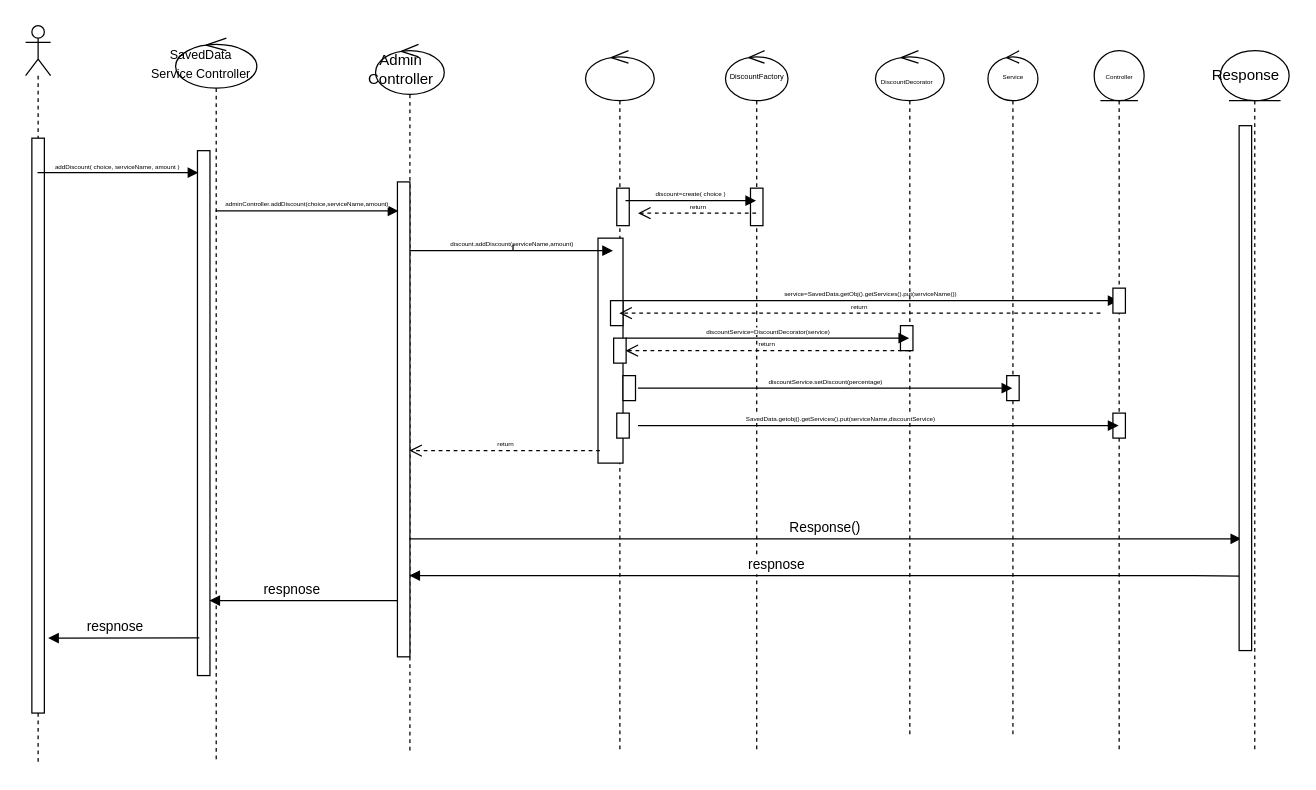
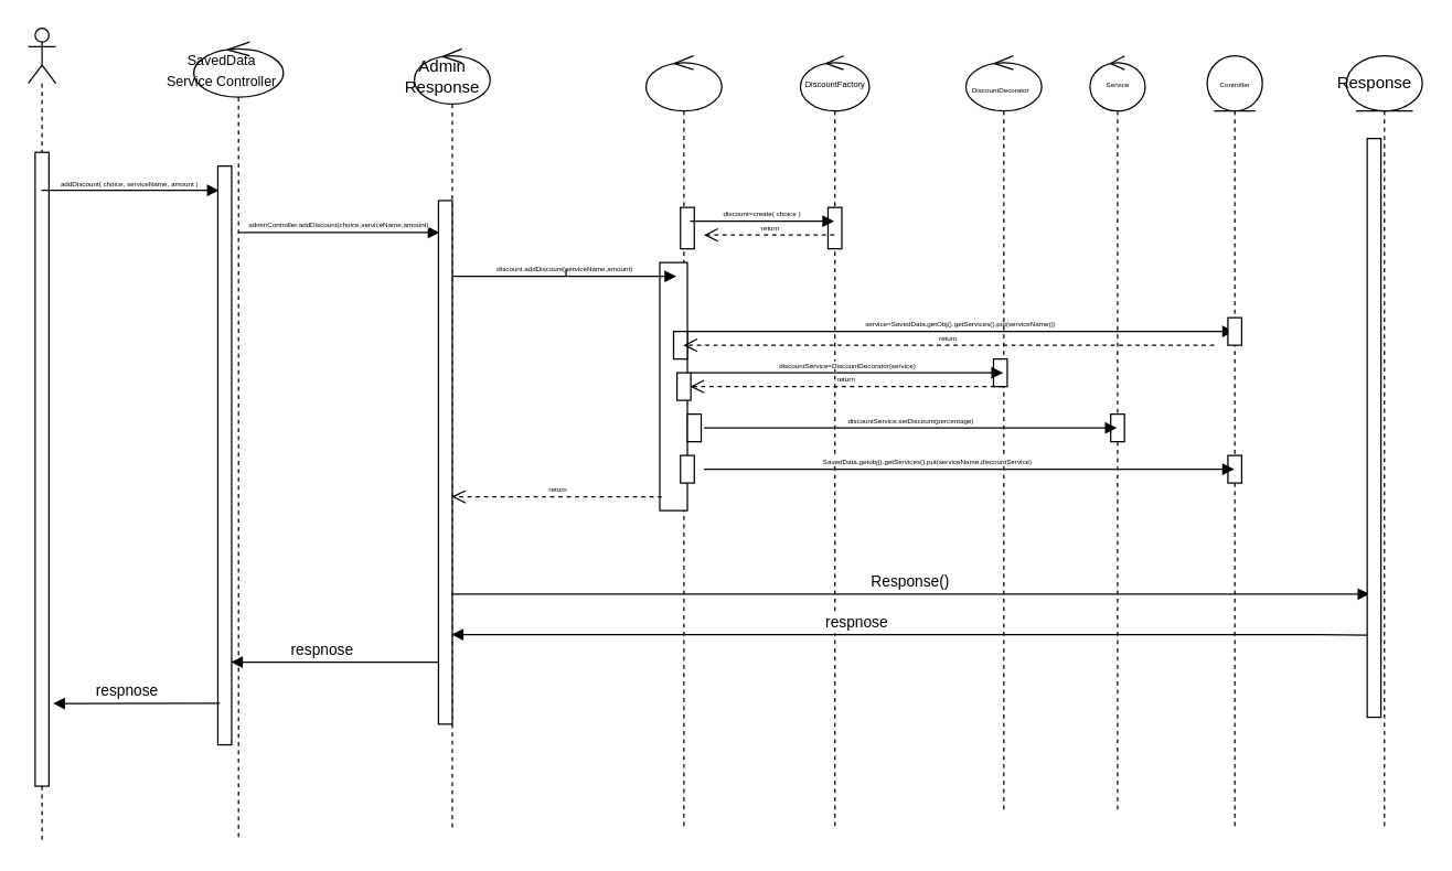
  <mxCell id="0" />
  <mxCell id="1" parent="0" />
  <mxCell id="2" value="" style="shape=umlLifeline;participant=umlActor;perimeter=lifelinePerimeter;whiteSpace=wrap;html=1;container=1;collapsible=0;recursiveResize=0;verticalAlign=top;spacingTop=36;outlineConnect=0;" parent="1" vertex="1"><mxGeometry x="20" y="20" width="20" height="590" as="geometry" /></mxCell>
  <mxCell id="3" value="" style="html=1;points=[];perimeter=orthogonalPerimeter;fontSize=5;" parent="2" vertex="1"><mxGeometry x="5" y="90" width="10" height="460" as="geometry" /></mxCell>
  <mxCell id="4" value="" style="shape=umlLifeline;participant=umlControl;perimeter=lifelinePerimeter;whiteSpace=wrap;html=1;container=1;collapsible=0;recursiveResize=0;verticalAlign=top;spacingTop=36;outlineConnect=0;" parent="1" vertex="1"><mxGeometry x="300" y="35" width="55" height="565" as="geometry" /></mxCell>
- <mxCell id="5" value="Admin&lt;br&gt;Controller" style="text;html=1;align=center;verticalAlign=middle;resizable=0;points=[];autosize=1;strokeColor=none;fillColor=none;" parent="4" vertex="1"><mxGeometry x="-15" y="5" width="70" height="30" as="geometry" /></mxCell>
+ <mxCell id="5" value="Admin&lt;br&gt;Response" style="text;html=1;align=center;verticalAlign=middle;resizable=0;points=[];autosize=1;strokeColor=none;fillColor=none;" parent="4" vertex="1"><mxGeometry x="-15" y="5" width="70" height="30" as="geometry" /></mxCell>
  <mxCell id="6" value="" style="html=1;points=[];perimeter=orthogonalPerimeter;fontSize=5;" parent="4" vertex="1"><mxGeometry x="17.5" y="110" width="10" height="380" as="geometry" /></mxCell>
  <mxCell id="7" value="" style="shape=umlLifeline;participant=umlControl;perimeter=lifelinePerimeter;whiteSpace=wrap;html=1;container=1;collapsible=0;recursiveResize=0;verticalAlign=top;spacingTop=36;outlineConnect=0;" parent="1" vertex="1"><mxGeometry x="468" y="40" width="55" height="560" as="geometry" /></mxCell>
  <mxCell id="8" value="service=SavedData.getObj().getServices().put(serviceName())" style="html=1;verticalAlign=bottom;endArrow=block;rounded=0;fontSize=5;" parent="7" target="15" edge="1"><mxGeometry width="80" relative="1" as="geometry"><mxPoint x="30" y="200" as="sourcePoint" /><mxPoint x="110" y="200" as="targetPoint" /></mxGeometry></mxCell>
  <mxCell id="9" value="" style="html=1;points=[];perimeter=orthogonalPerimeter;fontSize=5;" parent="7" vertex="1"><mxGeometry x="25" y="110" width="10" height="30" as="geometry" /></mxCell>
  <mxCell id="10" value="" style="html=1;points=[];perimeter=orthogonalPerimeter;fontSize=5;" parent="7" vertex="1"><mxGeometry x="10" y="150" width="20" height="180" as="geometry" /></mxCell>
  <mxCell id="11" value="" style="html=1;points=[];perimeter=orthogonalPerimeter;fontSize=5;" parent="7" vertex="1"><mxGeometry x="20" y="200" width="10" height="20" as="geometry" /></mxCell>
  <mxCell id="12" value="" style="html=1;points=[];perimeter=orthogonalPerimeter;fontSize=5;" parent="7" vertex="1"><mxGeometry x="22.5" y="230" width="10" height="20" as="geometry" /></mxCell>
  <mxCell id="13" value="" style="html=1;points=[];perimeter=orthogonalPerimeter;fontSize=5;" parent="7" vertex="1"><mxGeometry x="30" y="260" width="10" height="20" as="geometry" /></mxCell>
  <mxCell id="14" value="" style="html=1;points=[];perimeter=orthogonalPerimeter;fontSize=5;" parent="7" vertex="1"><mxGeometry x="25" y="290" width="10" height="20" as="geometry" /></mxCell>
  <mxCell id="15" value="" style="shape=umlLifeline;participant=umlEntity;perimeter=lifelinePerimeter;whiteSpace=wrap;html=1;container=1;collapsible=0;recursiveResize=0;verticalAlign=top;spacingTop=36;outlineConnect=0;" parent="1" vertex="1"><mxGeometry x="875" y="40" width="40" height="560" as="geometry" /></mxCell>
  <mxCell id="16" value="Controller" style="text;html=1;align=center;verticalAlign=middle;resizable=0;points=[];autosize=1;strokeColor=none;fillColor=none;fontSize=5;" parent="15" vertex="1"><mxGeometry y="15" width="40" height="10" as="geometry" /></mxCell>
  <mxCell id="17" value="" style="html=1;points=[];perimeter=orthogonalPerimeter;fontSize=5;" parent="15" vertex="1"><mxGeometry x="15" y="190" width="10" height="20" as="geometry" /></mxCell>
  <mxCell id="18" value="" style="html=1;points=[];perimeter=orthogonalPerimeter;fontSize=5;" parent="15" vertex="1"><mxGeometry x="15" y="290" width="10" height="20" as="geometry" /></mxCell>
  <mxCell id="19" value="" style="shape=umlLifeline;participant=umlControl;perimeter=lifelinePerimeter;whiteSpace=wrap;html=1;container=1;collapsible=0;recursiveResize=0;verticalAlign=top;spacingTop=36;outlineConnect=0;" parent="1" vertex="1"><mxGeometry x="580" y="40" width="50" height="560" as="geometry" /></mxCell>
  <mxCell id="20" value="&lt;font style=&quot;font-size: 6px;&quot;&gt;DiscountFactory&lt;/font&gt;" style="text;html=1;align=center;verticalAlign=middle;resizable=0;points=[];autosize=1;strokeColor=none;fillColor=none;fontSize=8;" parent="19" vertex="1"><mxGeometry x="-5" y="10" width="60" height="20" as="geometry" /></mxCell>
  <mxCell id="21" value="" style="html=1;points=[];perimeter=orthogonalPerimeter;fontSize=5;" parent="19" vertex="1"><mxGeometry x="20" y="110" width="10" height="30" as="geometry" /></mxCell>
  <mxCell id="22" value="" style="shape=umlLifeline;participant=umlControl;perimeter=lifelinePerimeter;whiteSpace=wrap;html=1;container=1;collapsible=0;recursiveResize=0;verticalAlign=top;spacingTop=36;outlineConnect=0;" parent="1" vertex="1"><mxGeometry x="700" y="40" width="55" height="550" as="geometry" /></mxCell>
  <mxCell id="23" value="&lt;font style=&quot;font-size: 5px;&quot;&gt;DiscountDecorator&lt;/font&gt;" style="text;html=1;align=center;verticalAlign=middle;resizable=0;points=[];autosize=1;strokeColor=none;fillColor=none;fontSize=6;" parent="22" vertex="1"><mxGeometry x="-5" y="20" width="60" height="10" as="geometry" /></mxCell>
  <mxCell id="24" value="return" style="html=1;verticalAlign=bottom;endArrow=open;dashed=1;endSize=8;rounded=0;fontSize=5;" parent="22" target="7" edge="1"><mxGeometry relative="1" as="geometry"><mxPoint x="180" y="210" as="sourcePoint" /><mxPoint x="-170" y="210" as="targetPoint" /></mxGeometry></mxCell>
  <mxCell id="25" value="" style="html=1;points=[];perimeter=orthogonalPerimeter;fontSize=5;" parent="22" vertex="1"><mxGeometry x="20" y="220" width="10" height="20" as="geometry" /></mxCell>
  <mxCell id="26" value="" style="shape=umlLifeline;participant=umlControl;perimeter=lifelinePerimeter;whiteSpace=wrap;html=1;container=1;collapsible=0;recursiveResize=0;verticalAlign=top;spacingTop=36;outlineConnect=0;fontSize=5;" parent="1" vertex="1"><mxGeometry x="790" y="40" width="40" height="550" as="geometry" /></mxCell>
  <mxCell id="27" value="Service" style="text;html=1;align=center;verticalAlign=middle;resizable=0;points=[];autosize=1;strokeColor=none;fillColor=none;fontSize=5;" parent="26" vertex="1"><mxGeometry x="5" y="15" width="30" height="10" as="geometry" /></mxCell>
  <mxCell id="28" value="" style="html=1;points=[];perimeter=orthogonalPerimeter;fontSize=5;" parent="26" vertex="1"><mxGeometry x="15" y="260" width="10" height="20" as="geometry" /></mxCell>
  <mxCell id="29" value="addDiscount( choice, serviceName, amount )&amp;nbsp;" style="html=1;verticalAlign=bottom;endArrow=block;rounded=0;fontSize=5;entryX=0.074;entryY=0.042;entryDx=0;entryDy=0;entryPerimeter=0;" parent="1" source="2" target="41" edge="1"><mxGeometry width="80" relative="1" as="geometry"><mxPoint x="180" y="130" as="sourcePoint" /><mxPoint x="270" y="130" as="targetPoint" /></mxGeometry></mxCell>
  <mxCell id="30" value="adminController.addDiscount(choice,serviceName,amount)" style="html=1;verticalAlign=bottom;endArrow=block;rounded=0;fontSize=5;entryX=0.081;entryY=0.061;entryDx=0;entryDy=0;entryPerimeter=0;" parent="1" source="39" target="6" edge="1"><mxGeometry width="80" relative="1" as="geometry"><mxPoint x="267.5" y="158" as="sourcePoint" /><mxPoint x="300" y="158" as="targetPoint" /></mxGeometry></mxCell>
  <mxCell id="31" value="discount=create( choice )" style="html=1;verticalAlign=bottom;endArrow=block;rounded=0;fontSize=5;" parent="1" target="19" edge="1"><mxGeometry width="80" relative="1" as="geometry"><mxPoint x="500" y="160" as="sourcePoint" /><mxPoint x="580" y="160" as="targetPoint" /></mxGeometry></mxCell>
  <mxCell id="32" value="return" style="html=1;verticalAlign=bottom;endArrow=open;dashed=1;endSize=8;rounded=0;fontSize=5;" parent="1" source="19" edge="1"><mxGeometry relative="1" as="geometry"><mxPoint x="590" y="170" as="sourcePoint" /><mxPoint x="510" y="170" as="targetPoint" /></mxGeometry></mxCell>
  <mxCell id="33" value="discount.addDiscount(serviceName,amount)" style="html=1;verticalAlign=bottom;endArrow=block;rounded=0;fontSize=5;startArrow=none;" parent="1" source="6" edge="1"><mxGeometry width="80" relative="1" as="geometry"><mxPoint x="415" y="200" as="sourcePoint" /><mxPoint x="490" y="200" as="targetPoint" /></mxGeometry></mxCell>
  <mxCell id="34" value="discountService=DiscountDecorator(service)" style="html=1;verticalAlign=bottom;endArrow=block;rounded=0;fontSize=5;" parent="1" target="22" edge="1"><mxGeometry width="80" relative="1" as="geometry"><mxPoint x="500" y="270" as="sourcePoint" /><mxPoint x="580" y="270" as="targetPoint" /></mxGeometry></mxCell>
  <mxCell id="35" value="return" style="html=1;verticalAlign=bottom;endArrow=open;dashed=1;endSize=8;rounded=0;fontSize=5;" parent="1" source="22" edge="1"><mxGeometry relative="1" as="geometry"><mxPoint x="710" y="280" as="sourcePoint" /><mxPoint x="500" y="280" as="targetPoint" /></mxGeometry></mxCell>
  <mxCell id="36" value="discountService.setDiscount(percentage)" style="html=1;verticalAlign=bottom;endArrow=block;rounded=0;fontSize=5;" parent="1" target="26" edge="1"><mxGeometry width="80" relative="1" as="geometry"><mxPoint x="510" y="310" as="sourcePoint" /><mxPoint x="780" y="310" as="targetPoint" /></mxGeometry></mxCell>
  <mxCell id="37" value="SavedData.getobj().getServices().put(serviceName,discountService)" style="html=1;verticalAlign=bottom;endArrow=block;rounded=0;fontSize=5;" parent="1" target="15" edge="1"><mxGeometry x="-0.157" width="80" relative="1" as="geometry"><mxPoint x="510" y="340" as="sourcePoint" /><mxPoint x="850" y="340" as="targetPoint" /><mxPoint as="offset" /></mxGeometry></mxCell>
  <mxCell id="38" value="" style="html=1;verticalAlign=bottom;endArrow=none;rounded=0;fontSize=5;" parent="1" edge="1"><mxGeometry width="80" relative="1" as="geometry"><mxPoint x="410" y="200" as="sourcePoint" /><mxPoint x="410" y="195" as="targetPoint" /></mxGeometry></mxCell>
  <mxCell id="39" value="" style="shape=umlLifeline;participant=umlControl;perimeter=lifelinePerimeter;whiteSpace=wrap;html=1;container=1;collapsible=0;recursiveResize=0;verticalAlign=top;spacingTop=36;outlineConnect=0;" parent="1" vertex="1"><mxGeometry x="140" y="30" width="65" height="580" as="geometry" /></mxCell>
  <mxCell id="40" value="&lt;font style=&quot;font-size: 10px&quot;&gt;SavedData&lt;br&gt;Service Controller&lt;/font&gt;" style="text;html=1;align=center;verticalAlign=middle;resizable=0;points=[];autosize=1;strokeColor=none;fillColor=none;" parent="39" vertex="1"><mxGeometry x="-25" width="90" height="40" as="geometry" /></mxCell>
  <mxCell id="41" value="" style="html=1;points=[];perimeter=orthogonalPerimeter;fontSize=5;" parent="39" vertex="1"><mxGeometry x="17.5" y="90" width="10" height="420" as="geometry" /></mxCell>
  <mxCell id="42" value="Response()" style="verticalAlign=bottom;endArrow=block;shadow=0;strokeWidth=1;entryX=0.167;entryY=0.787;entryDx=0;entryDy=0;entryPerimeter=0;" parent="1" source="4" target="49" edge="1"><mxGeometry relative="1" as="geometry"><mxPoint x="359.17" y="427" as="sourcePoint" /><mxPoint x="1038.67" y="427" as="targetPoint" /><Array as="points" /></mxGeometry></mxCell>
  <mxCell id="43" value="respnose" style="verticalAlign=bottom;endArrow=block;shadow=0;strokeWidth=1;exitX=0.123;exitY=0.858;exitDx=0;exitDy=0;exitPerimeter=0;" parent="1" source="49" target="4" edge="1"><mxGeometry x="0.115" relative="1" as="geometry"><mxPoint x="1034.17" y="460" as="sourcePoint" /><mxPoint x="355.003" y="460" as="targetPoint" /><Array as="points"><mxPoint x="964.67" y="460" /><mxPoint x="844.67" y="460" /></Array><mxPoint as="offset" /></mxGeometry></mxCell>
  <mxCell id="44" value="return" style="html=1;verticalAlign=bottom;endArrow=open;dashed=1;endSize=8;rounded=0;fontSize=5;" parent="1" target="4" edge="1"><mxGeometry relative="1" as="geometry"><mxPoint x="479.5" y="360" as="sourcePoint" /><mxPoint x="385" y="360" as="targetPoint" /></mxGeometry></mxCell>
  <mxCell id="45" value="respnose" style="verticalAlign=bottom;endArrow=block;shadow=0;strokeWidth=1;entryX=0.95;entryY=0.857;entryDx=0;entryDy=0;entryPerimeter=0;" parent="1" source="6" target="41" edge="1"><mxGeometry x="0.115" relative="1" as="geometry"><mxPoint x="295" y="480" as="sourcePoint" /><mxPoint x="193" y="480" as="targetPoint" /><Array as="points" /><mxPoint as="offset" /></mxGeometry></mxCell>
  <mxCell id="46" value="respnose" style="verticalAlign=bottom;endArrow=block;shadow=0;strokeWidth=1;exitX=0.15;exitY=0.928;exitDx=0;exitDy=0;exitPerimeter=0;" parent="1" source="41" edge="1"><mxGeometry x="0.115" relative="1" as="geometry"><mxPoint x="135" y="510" as="sourcePoint" /><mxPoint x="38" y="510" as="targetPoint" /><Array as="points" /><mxPoint as="offset" /></mxGeometry></mxCell>
  <mxCell id="47" value="" style="shape=umlLifeline;participant=umlEntity;perimeter=lifelinePerimeter;whiteSpace=wrap;html=1;container=1;collapsible=0;recursiveResize=0;verticalAlign=top;spacingTop=36;outlineConnect=0;" parent="1" vertex="1"><mxGeometry x="976" y="40" width="55" height="560" as="geometry" /></mxCell>
  <mxCell id="48" value="&lt;span style=&quot;font-size: 12px&quot;&gt;Response&lt;/span&gt;" style="text;html=1;align=center;verticalAlign=middle;resizable=0;points=[];autosize=1;strokeColor=none;fillColor=none;fontSize=5;" parent="47" vertex="1"><mxGeometry x="-15" y="15" width="70" height="10" as="geometry" /></mxCell>
  <mxCell id="49" value="" style="html=1;points=[];perimeter=orthogonalPerimeter;fontSize=5;" parent="47" vertex="1"><mxGeometry x="15" y="60" width="10" height="420" as="geometry" /></mxCell>
